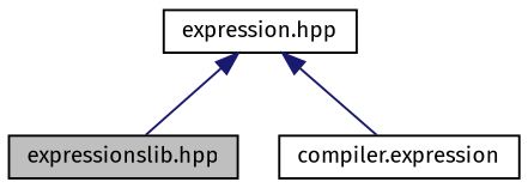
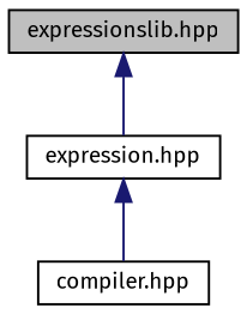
  digraph {
    fontname="Fira Sans"
    node [color=black fillcolor=white fontname="Fira Sans" fontsize=10 shape=record style=filled]
    edge [color=midnightblue dir=back fontname="Fira Sans" fontsize=10 labelfontname=Helvetica labelfontsize=10 style=solid]
    n1 [fillcolor=grey75 fontcolor=black height=0.2 label="expressionslib.hpp" width=0.4]
    n2 [height=0.2 label="expression.hpp" width=0.4]
-   n3 [height=0.2 label="compiler.expression" width=0.4]
-   n2 -> n1
+   n3 [height=0.2 label="compiler.hpp" width=0.4]
+   n1 -> n2
    n2 -> n3
  }
